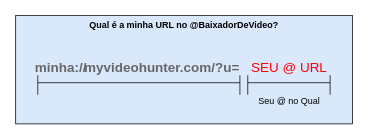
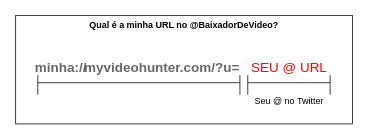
  <mxCell id="0" />
  <mxCell id="1" parent="0" />
- <mxCell id="2" value="&lt;b&gt;Qual é a minha URL no @BaixadorDeVideo?&lt;/b&gt;" style="rounded=0;whiteSpace=wrap;html=1;verticalAlign=top;fillColor=#dae8fc;" vertex="1" parent="1"><mxGeometry x="20" y="20" width="450" height="145" as="geometry" /></mxCell>
+ <mxCell id="2" value="&lt;b&gt;Qual é a minha URL no @BaixadorDeVideo?&lt;/b&gt;" style="rounded=0;whiteSpace=wrap;html=1;verticalAlign=top;" vertex="1" parent="1"><mxGeometry x="20" y="20" width="450" height="145" as="geometry" /></mxCell>
  <mxCell id="3" value="minha://" style="text;html=1;align=center;verticalAlign=middle;resizable=0;points=[];autosize=1;strokeColor=none;fillColor=none;fontSize=18;fontStyle=1;fontColor=#666666;" vertex="1" parent="1"><mxGeometry x="40" y="70" width="80" height="40" as="geometry" /></mxCell>
  <mxCell id="4" value="myvideohunter.com/?u=" style="text;html=1;align=center;verticalAlign=middle;resizable=0;points=[];autosize=1;strokeColor=none;fillColor=none;fontSize=18;fontStyle=1;fontColor=#666666;" vertex="1" parent="1"><mxGeometry x="100" y="70" width="230" height="40" as="geometry" /></mxCell>
  <mxCell id="5" value="SEU @ URL" style="text;html=1;align=center;verticalAlign=middle;resizable=0;points=[];autosize=1;strokeColor=none;fillColor=none;fontSize=18;fontColor=#FF0000;" vertex="1" parent="1"><mxGeometry x="320" y="70" width="130" height="40" as="geometry" /></mxCell>
  <mxCell id="6" value="" style="endArrow=none;html=1;rounded=0;fontSize=18;fontColor=#666666;" edge="1" parent="1"><mxGeometry width="50" height="50" relative="1" as="geometry"><mxPoint x="49.51" y="110" as="sourcePoint" /><mxPoint x="319.51" y="110" as="targetPoint" /></mxGeometry></mxCell>
  <mxCell id="7" value="" style="endArrow=none;html=1;rounded=0;fontSize=18;fontColor=#666666;" edge="1" parent="1"><mxGeometry width="50" height="50" relative="1" as="geometry"><mxPoint x="49.51" y="100" as="sourcePoint" /><mxPoint x="49.51" y="126" as="targetPoint" /></mxGeometry></mxCell>
  <mxCell id="8" value="" style="endArrow=none;html=1;rounded=0;fontSize=18;fontColor=#666666;" edge="1" parent="1"><mxGeometry width="50" height="50" relative="1" as="geometry"><mxPoint x="319.51" y="100" as="sourcePoint" /><mxPoint x="319.51" y="126" as="targetPoint" /></mxGeometry></mxCell>
  <mxCell id="9" value="" style="endArrow=none;html=1;rounded=0;fontSize=18;fontColor=#666666;" edge="1" parent="1"><mxGeometry width="50" height="50" relative="1" as="geometry"><mxPoint x="330" y="110" as="sourcePoint" /><mxPoint x="440" y="110" as="targetPoint" /></mxGeometry></mxCell>
  <mxCell id="10" value="" style="endArrow=none;html=1;rounded=0;fontSize=18;fontColor=#666666;" edge="1" parent="1"><mxGeometry width="50" height="50" relative="1" as="geometry"><mxPoint x="330" y="100" as="sourcePoint" /><mxPoint x="330" y="126" as="targetPoint" /></mxGeometry></mxCell>
  <mxCell id="11" value="" style="endArrow=none;html=1;rounded=0;fontSize=18;fontColor=#666666;" edge="1" parent="1"><mxGeometry width="50" height="50" relative="1" as="geometry"><mxPoint x="440" y="100" as="sourcePoint" /><mxPoint x="440" y="126" as="targetPoint" /></mxGeometry></mxCell>
- <mxCell id="12" value="Seu @ no Qual" style="text;html=1;align=center;verticalAlign=middle;resizable=0;points=[];autosize=1;strokeColor=none;fillColor=none;fontSize=12;fontColor=#000000;" vertex="1" parent="1"><mxGeometry x="325" y="120" width="120" height="30" as="geometry" /></mxCell>
+ <mxCell id="12" value="Seu @ no Twitter" style="text;html=1;align=center;verticalAlign=middle;resizable=0;points=[];autosize=1;strokeColor=none;fillColor=none;fontSize=12;fontColor=#000000;" vertex="1" parent="1"><mxGeometry x="325" y="120" width="120" height="30" as="geometry" /></mxCell>
